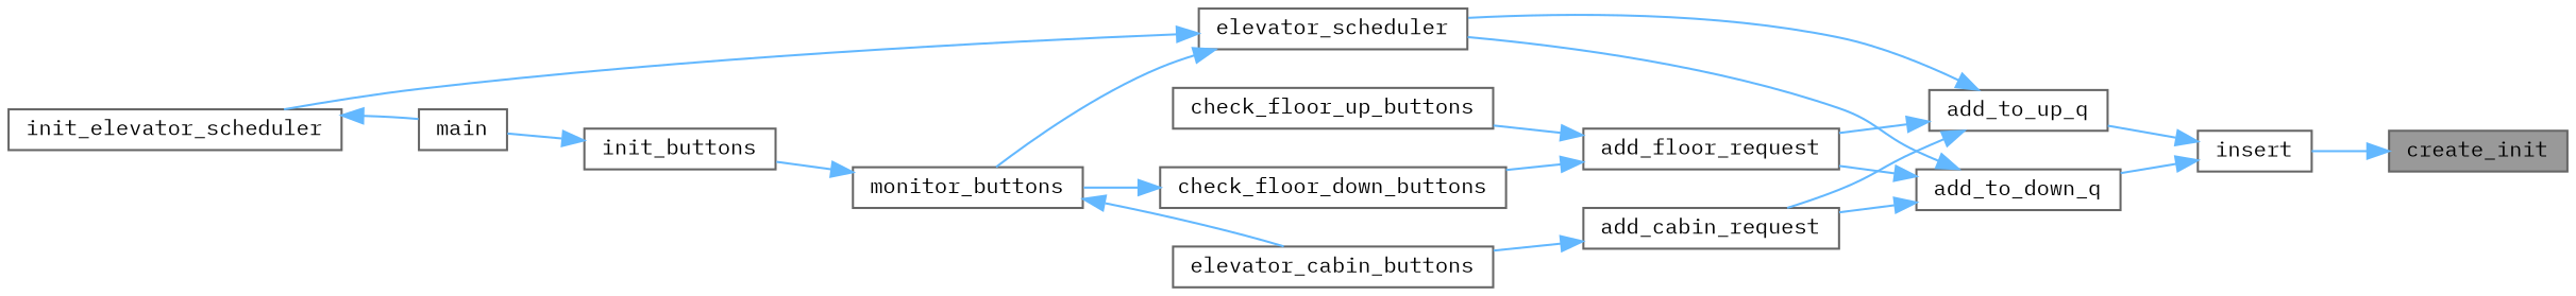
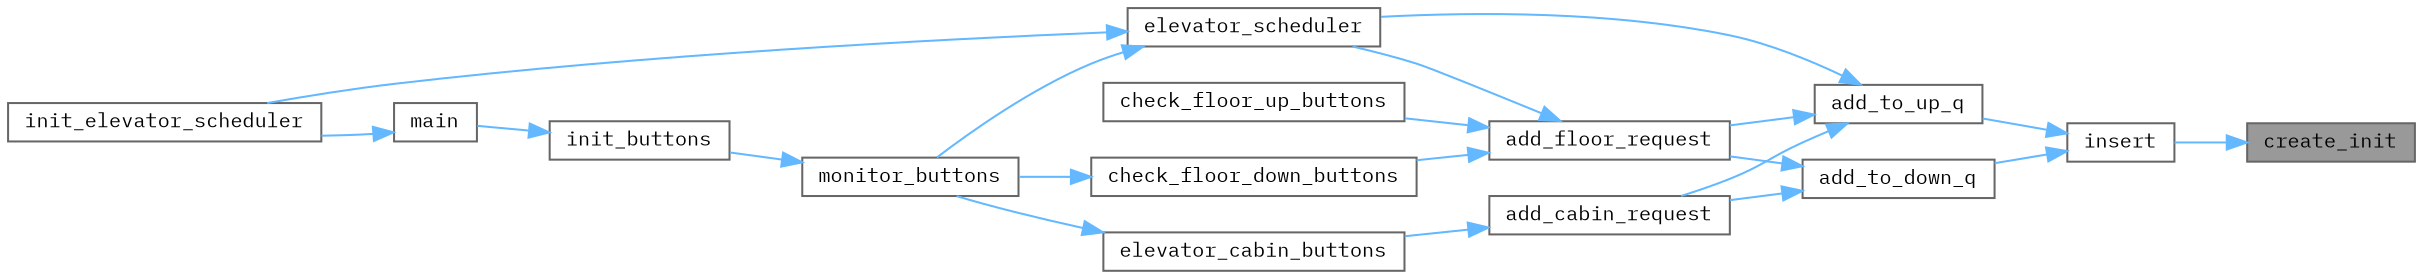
  digraph {
    fontname="IBM Plex Mono"
    rankdir=RL
    node [color=grey40 fillcolor=white fontname="IBM Plex Mono" fontsize=10 shape=box style=filled]
    edge [color=steelblue1 dir=back fontname="IBM Plex Mono" fontsize=10 labelfontname=Helvetica labelfontsize=10 style=solid]
    n1 [color=gray40 fillcolor=grey60 fontcolor=black height=0.2 label=create_init width=0.4]
    n2 [height=0.2 label=insert width=0.4]
    n3 [height=0.2 label=add_to_down_q width=0.4]
    n4 [height=0.2 label=add_to_up_q width=0.4]
    n5 [height=0.2 label=add_cabin_request width=0.4]
    n6 [height=0.2 label=add_floor_request width=0.4]
    n7 [height=0.2 label=elevator_scheduler width=0.4]
    n8 [height=0.2 label=elevator_cabin_buttons width=0.4]
    n9 [height=0.2 label=check_floor_down_buttons width=0.4]
    n10 [height=0.2 label=check_floor_up_buttons width=0.4]
    n11 [height=0.2 label=monitor_buttons width=0.4]
    n12 [height=0.2 label=init_elevator_scheduler width=0.4]
    n13 [height=0.2 label=init_buttons width=0.4]
    n14 [height=0.2 label=main width=0.4]
    n1 -> n2
    n2 -> n3
    n2 -> n4
    n3 -> n5
    n3 -> n6
-   n3 -> n7
+   n6 -> n7
    n4 -> n5
    n4 -> n6
    n4 -> n7
    n5 -> n8
    n6 -> n9
    n6 -> n10
    n7 -> n11
    n7 -> n12
-   n11 -> n8
+   n8 -> n11
    n9 -> n11
    n11 -> n13
-   n12 -> n14
+   n14 -> n12
    n13 -> n14
  }
